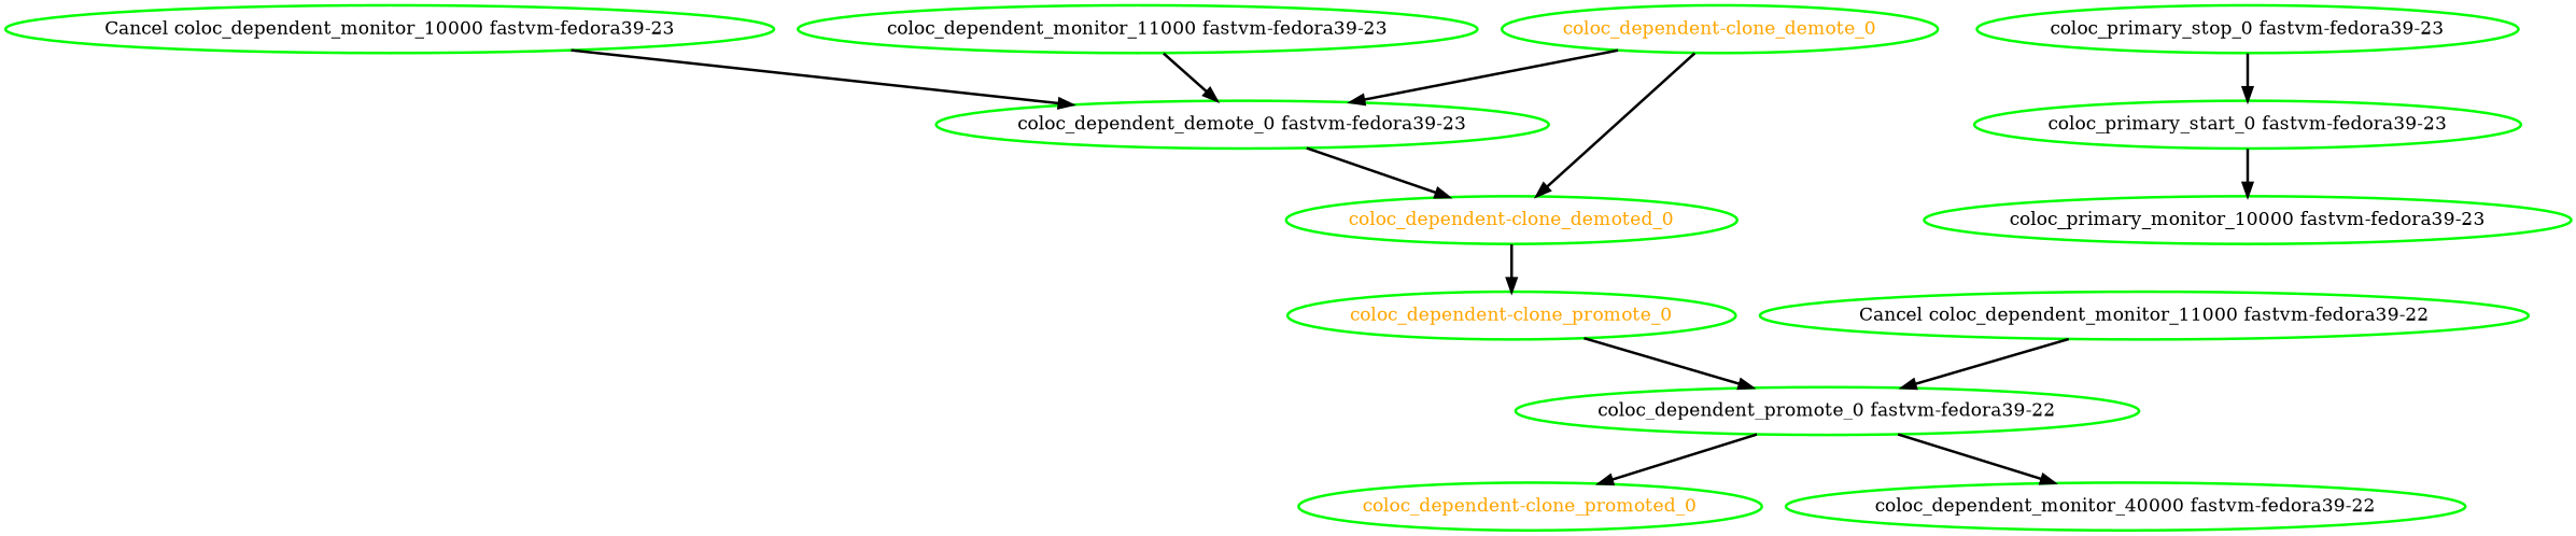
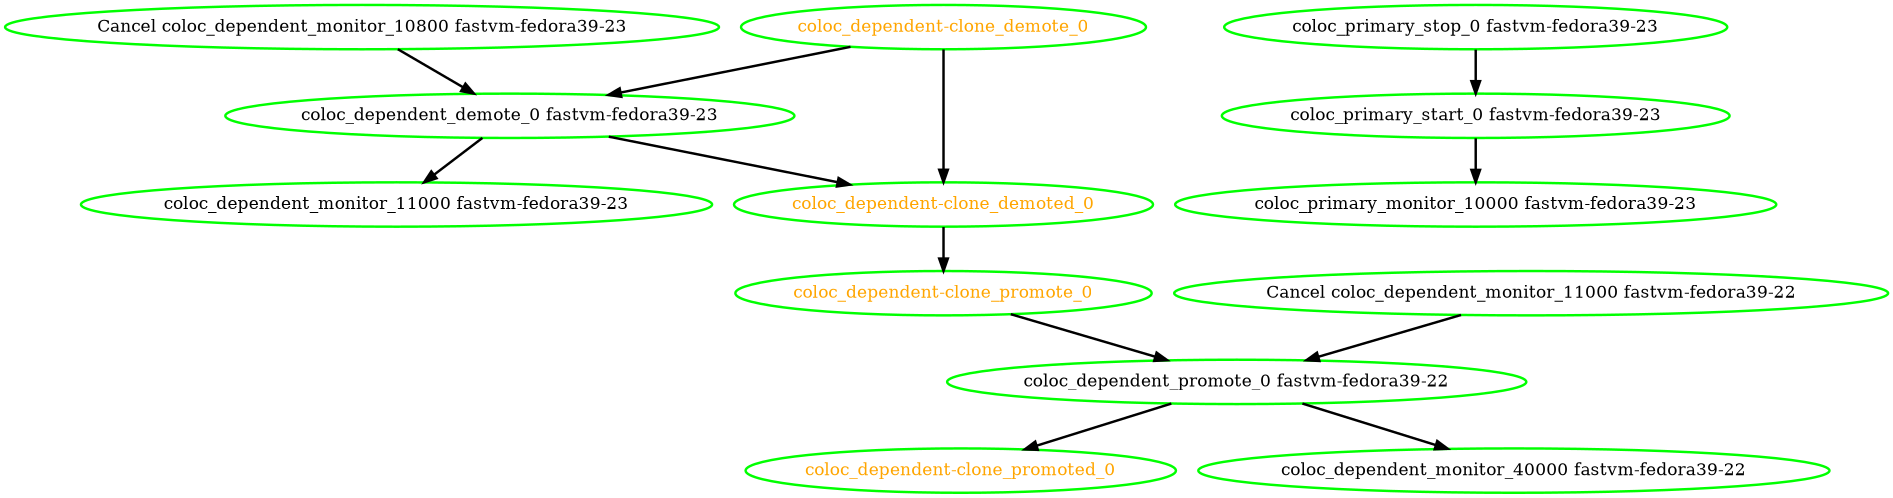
  digraph {
    node [color=green fontcolor=black style=bold]
    edge [style=bold]
-   "Cancel coloc_dependent_monitor_10000 fastvm-fedora39-23"
+   "Cancel coloc_dependent_monitor_10000 fastvm-fedora39-23" [label="Cancel coloc_dependent_monitor_10800 fastvm-fedora39-23"]
    "coloc_dependent_demote_0 fastvm-fedora39-23"
    "coloc_dependent-clone_demoted_0" [fontcolor=orange]
    "coloc_dependent_monitor_11000 fastvm-fedora39-23"
    "coloc_dependent-clone_promote_0" [fontcolor=orange]
    "Cancel coloc_dependent_monitor_11000 fastvm-fedora39-22"
    "coloc_dependent_promote_0 fastvm-fedora39-22"
    "coloc_dependent-clone_promoted_0" [fontcolor=orange]
    n9 [label="coloc_dependent_monitor_40000 fastvm-fedora39-22"]
    "coloc_dependent-clone_demote_0" [fontcolor=orange]
    "coloc_primary_start_0 fastvm-fedora39-23"
    "coloc_primary_monitor_10000 fastvm-fedora39-23"
    n13 [label="coloc_primary_stop_0 fastvm-fedora39-23"]
    "Cancel coloc_dependent_monitor_10000 fastvm-fedora39-23" -> "coloc_dependent_demote_0 fastvm-fedora39-23"
    "coloc_dependent_demote_0 fastvm-fedora39-23" -> "coloc_dependent-clone_demoted_0"
-   "coloc_dependent_monitor_11000 fastvm-fedora39-23" -> "coloc_dependent_demote_0 fastvm-fedora39-23"
+   "coloc_dependent_demote_0 fastvm-fedora39-23" -> "coloc_dependent_monitor_11000 fastvm-fedora39-23"
    "coloc_dependent-clone_demoted_0" -> "coloc_dependent-clone_promote_0"
    "coloc_dependent-clone_promote_0" -> "coloc_dependent_promote_0 fastvm-fedora39-22"
    "Cancel coloc_dependent_monitor_11000 fastvm-fedora39-22" -> "coloc_dependent_promote_0 fastvm-fedora39-22"
    "coloc_dependent_promote_0 fastvm-fedora39-22" -> "coloc_dependent-clone_promoted_0"
    "coloc_dependent_promote_0 fastvm-fedora39-22" -> n9
    "coloc_dependent-clone_demote_0" -> "coloc_dependent_demote_0 fastvm-fedora39-23"
    "coloc_dependent-clone_demote_0" -> "coloc_dependent-clone_demoted_0"
    "coloc_primary_start_0 fastvm-fedora39-23" -> "coloc_primary_monitor_10000 fastvm-fedora39-23"
    n13 -> "coloc_primary_start_0 fastvm-fedora39-23"
  }
